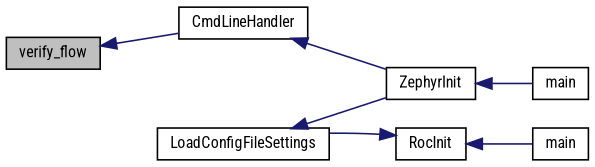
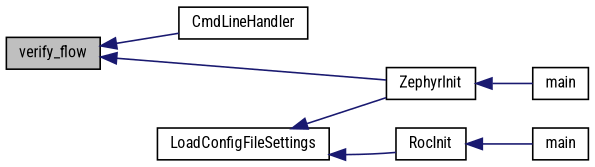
  digraph {
    fontname="Roboto Condensed"
    rankdir=LR
    node [color=black fillcolor=white fontname="Roboto Condensed" fontsize=10 shape=record style=filled]
    edge [color=midnightblue dir=back fontname="Roboto Condensed" fontsize=10 labelfontname=Helvetica labelfontsize=10 style=solid]
    n1 [fillcolor=grey75 fontcolor=black height=0.2 label=verify_flow width=0.4]
    n2 [height=0.2 label=CmdLineHandler width=0.4]
    n3 [height=0.2 label=ZephyrInit width=0.4]
    n4 [height=0.2 label=LoadConfigFileSettings width=0.4]
    n5 [height=0.2 label=RocInit width=0.4]
    n6 [height=0.2 label=main width=0.4]
    n7 [height=0.2 label=main width=0.4]
    n1 -> n2
-   n2 -> n3
+   n1 -> n3
    n3 -> n7
    n4 -> n3
-   n5 -> n4
+   n4 -> n5
    n5 -> n6
  }
